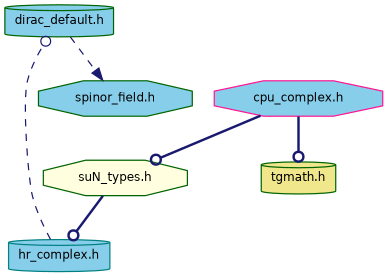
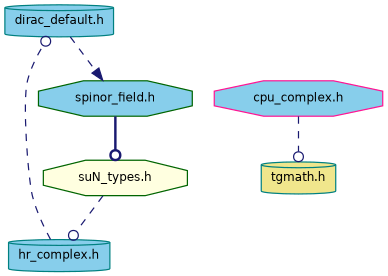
  digraph {
    node [color=darkgreen fillcolor=skyblue fontname=Helvetica fontsize=10 shape=cylinder style=filled]
    edge [arrowhead=odot color=midnightblue fontname=Helvetica fontsize=10 labelfontname=Helvetica labelfontsize=10 style=dashed]
-   n1 [fontcolor=black height=0.2 label="dirac_default.h" width=0.4]
+   n1 [color=teal fontcolor=black height=0.2 label="dirac_default.h" width=0.4]
    n2 [height=0.2 label="spinor_field.h" shape=octagon width=0.4]
    n3 [fillcolor=lightyellow height=0.2 label="suN_types.h" shape=octagon width=0.4]
    n4 [color=teal height=0.2 label="hr_complex.h" width=0.4]
    n5 [color=deeppink height=0.2 label="cpu_complex.h" shape=octagon width=0.4]
-   n6 [fillcolor=khaki height=0.2 label="tgmath.h" width=0.4]
+   n6 [color=teal fillcolor=khaki height=0.2 label="tgmath.h" width=0.4]
    n1 -> n2 [arrowhead=normal]
-   n5 -> n3 [style=bold]
-   n3 -> n4 [style=bold]
+   n2 -> n3 [style=bold]
+   n3 -> n4
    n4 -> n1
-   n5 -> n6 [style=bold]
+   n5 -> n6
  }
